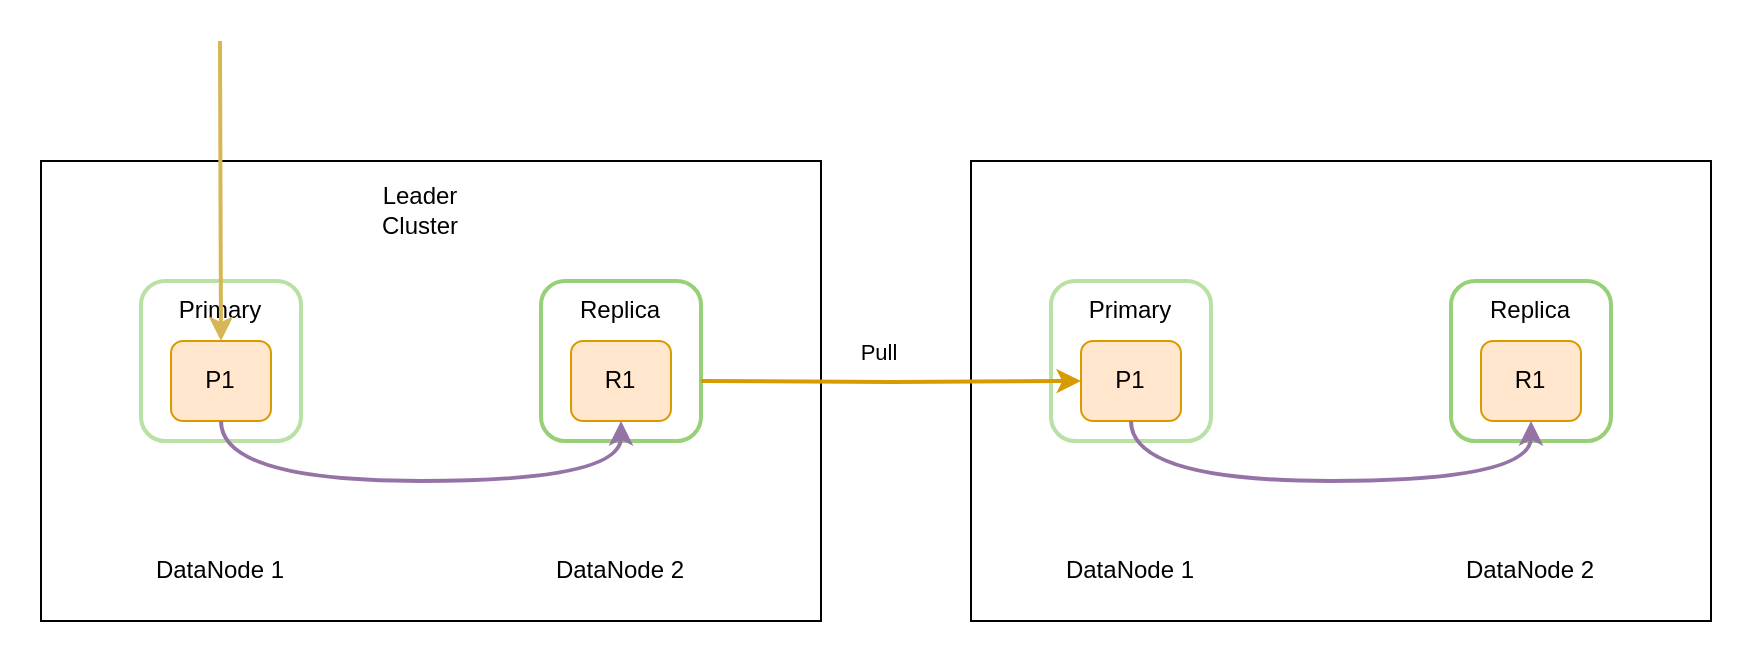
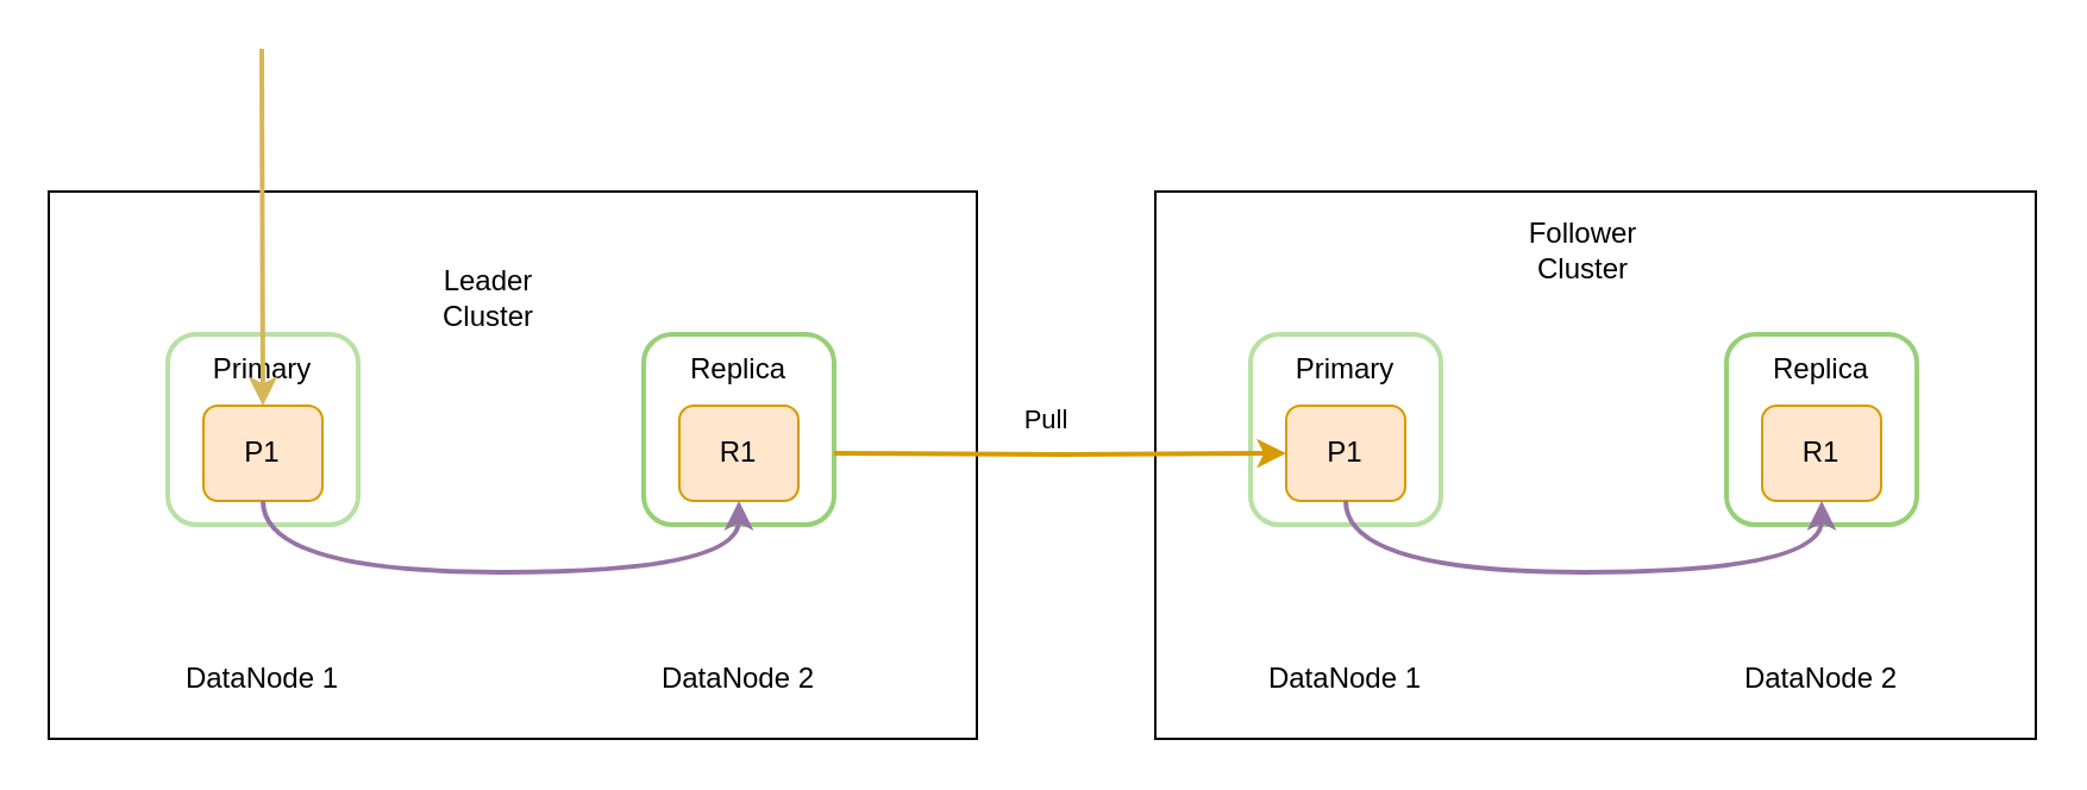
  <mxCell id="0" />
  <mxCell id="1" parent="0" />
  <mxCell id="2" value="" style="rounded=0;whiteSpace=wrap;html=1;strokeWidth=1;" vertex="1" parent="1"><mxGeometry x="20" y="80" width="390" height="230" as="geometry" /></mxCell>
  <mxCell id="3" value="" style="whiteSpace=wrap;html=1;aspect=fixed;strokeWidth=2;strokeColor=#B9E0A5;rounded=1;" vertex="1" parent="1"><mxGeometry x="70" y="140" width="80" height="80" as="geometry" /></mxCell>
  <mxCell id="4" value="P1" style="rounded=1;whiteSpace=wrap;html=1;fillColor=#ffe6cc;strokeColor=#d79b00;" vertex="1" parent="1"><mxGeometry x="85" y="170" width="50" height="40" as="geometry" /></mxCell>
  <mxCell id="5" value="Primary" style="text;html=1;strokeColor=none;fillColor=none;align=center;verticalAlign=middle;whiteSpace=wrap;rounded=0;" vertex="1" parent="1"><mxGeometry x="80" y="140" width="60" height="30" as="geometry" /></mxCell>
  <mxCell id="6" value="" style="whiteSpace=wrap;html=1;aspect=fixed;rounded=1;strokeWidth=2;strokeColor=#97D077;" vertex="1" parent="1"><mxGeometry x="270" y="140" width="80" height="80" as="geometry" /></mxCell>
  <mxCell id="7" value="Replica" style="text;html=1;strokeColor=none;fillColor=none;align=center;verticalAlign=middle;whiteSpace=wrap;rounded=0;" vertex="1" parent="1"><mxGeometry x="280" y="140" width="60" height="30" as="geometry" /></mxCell>
  <mxCell id="8" value="R1" style="rounded=1;whiteSpace=wrap;html=1;fillColor=#ffe6cc;strokeColor=#d79b00;" vertex="1" parent="1"><mxGeometry x="285" y="170" width="50" height="40" as="geometry" /></mxCell>
  <mxCell id="9" value="" style="endArrow=classic;html=1;rounded=0;entryX=0.5;entryY=1;entryDx=0;entryDy=0;fillColor=#fff2cc;strokeColor=#d6b656;strokeWidth=2;" edge="1" parent="1" target="5"><mxGeometry width="50" height="50" relative="1" as="geometry"><mxPoint x="109.5" y="20" as="sourcePoint" /><mxPoint x="109.5" y="140" as="targetPoint" /></mxGeometry></mxCell>
  <mxCell id="10" style="edgeStyle=orthogonalEdgeStyle;curved=1;orthogonalLoop=1;jettySize=auto;html=1;exitX=0.5;exitY=1;exitDx=0;exitDy=0;elbow=vertical;fillColor=#e1d5e7;strokeColor=#9673a6;strokeWidth=2;" edge="1" parent="1" source="4"><mxGeometry relative="1" as="geometry"><mxPoint x="310" y="210" as="targetPoint" /><Array as="points"><mxPoint x="110" y="240" /><mxPoint x="310" y="240" /></Array></mxGeometry></mxCell>
  <mxCell id="11" value="DataNode 1" style="text;html=1;strokeColor=none;fillColor=none;align=center;verticalAlign=middle;whiteSpace=wrap;rounded=0;strokeWidth=2;" vertex="1" parent="1"><mxGeometry x="70" y="270" width="80" height="30" as="geometry" /></mxCell>
  <mxCell id="12" value="DataNode 2" style="text;html=1;strokeColor=none;fillColor=none;align=center;verticalAlign=middle;whiteSpace=wrap;rounded=0;strokeWidth=2;" vertex="1" parent="1"><mxGeometry x="270" y="270" width="80" height="30" as="geometry" /></mxCell>
- <mxCell id="13" value="Leader Cluster" style="text;html=1;strokeColor=none;fillColor=none;align=center;verticalAlign=middle;whiteSpace=wrap;rounded=0;strokeWidth=2;" vertex="1" parent="1"><mxGeometry x="180" y="90" width="60" height="30" as="geometry" /></mxCell>
+ <mxCell id="13" value="Leader Cluster" style="text;html=1;strokeColor=none;fillColor=none;align=center;verticalAlign=middle;whiteSpace=wrap;rounded=0;strokeWidth=2;" vertex="1" parent="1"><mxGeometry x="175" y="110" width="60" height="30" as="geometry" /></mxCell>
  <mxCell id="14" value="" style="rounded=0;whiteSpace=wrap;html=1;strokeWidth=1;" vertex="1" parent="1"><mxGeometry x="485" y="80" width="370" height="230" as="geometry" /></mxCell>
  <mxCell id="15" value="" style="whiteSpace=wrap;html=1;aspect=fixed;strokeWidth=2;strokeColor=#B9E0A5;rounded=1;" vertex="1" parent="1"><mxGeometry x="525" y="140" width="80" height="80" as="geometry" /></mxCell>
  <mxCell id="16" value="P1" style="rounded=1;whiteSpace=wrap;html=1;fillColor=#ffe6cc;strokeColor=#d79b00;" vertex="1" parent="1"><mxGeometry x="540" y="170" width="50" height="40" as="geometry" /></mxCell>
  <mxCell id="17" value="Primary" style="text;html=1;strokeColor=none;fillColor=none;align=center;verticalAlign=middle;whiteSpace=wrap;rounded=0;" vertex="1" parent="1"><mxGeometry x="535" y="140" width="60" height="30" as="geometry" /></mxCell>
  <mxCell id="18" value="" style="whiteSpace=wrap;html=1;aspect=fixed;rounded=1;strokeWidth=2;strokeColor=#97D077;" vertex="1" parent="1"><mxGeometry x="725" y="140" width="80" height="80" as="geometry" /></mxCell>
  <mxCell id="19" value="Replica" style="text;html=1;strokeColor=none;fillColor=none;align=center;verticalAlign=middle;whiteSpace=wrap;rounded=0;" vertex="1" parent="1"><mxGeometry x="735" y="140" width="60" height="30" as="geometry" /></mxCell>
  <mxCell id="20" value="R1" style="rounded=1;whiteSpace=wrap;html=1;fillColor=#ffe6cc;strokeColor=#d79b00;" vertex="1" parent="1"><mxGeometry x="740" y="170" width="50" height="40" as="geometry" /></mxCell>
  <mxCell id="21" style="edgeStyle=orthogonalEdgeStyle;curved=1;orthogonalLoop=1;jettySize=auto;html=1;exitX=0.5;exitY=1;exitDx=0;exitDy=0;elbow=vertical;fillColor=#e1d5e7;strokeColor=#9673a6;strokeWidth=2;" edge="1" parent="1" source="16"><mxGeometry relative="1" as="geometry"><mxPoint x="765" y="210" as="targetPoint" /><Array as="points"><mxPoint x="565" y="240" /><mxPoint x="765" y="240" /></Array></mxGeometry></mxCell>
  <mxCell id="22" value="DataNode 1" style="text;html=1;strokeColor=none;fillColor=none;align=center;verticalAlign=middle;whiteSpace=wrap;rounded=0;strokeWidth=2;" vertex="1" parent="1"><mxGeometry x="525" y="270" width="80" height="30" as="geometry" /></mxCell>
  <mxCell id="23" value="DataNode 2" style="text;html=1;strokeColor=none;fillColor=none;align=center;verticalAlign=middle;whiteSpace=wrap;rounded=0;strokeWidth=2;" vertex="1" parent="1"><mxGeometry x="725" y="270" width="80" height="30" as="geometry" /></mxCell>
+ <mxCell id="24" value="Follower&lt;br&gt;Cluster" style="text;html=1;strokeColor=none;fillColor=none;align=center;verticalAlign=middle;whiteSpace=wrap;rounded=0;strokeWidth=2;" vertex="1" parent="1"><mxGeometry x="635" y="90" width="60" height="30" as="geometry" /></mxCell>
  <mxCell id="25" style="edgeStyle=orthogonalEdgeStyle;rounded=0;orthogonalLoop=1;jettySize=auto;html=1;exitX=1;exitY=0.5;exitDx=0;exitDy=0;entryX=0;entryY=0.5;entryDx=0;entryDy=0;strokeWidth=2;fillColor=#ffe6cc;strokeColor=#d79b00;" edge="1" parent="1" target="16"><mxGeometry relative="1" as="geometry"><mxPoint x="350" y="190" as="sourcePoint" /></mxGeometry></mxCell>
  <mxCell id="26" value="Pull" style="edgeLabel;html=1;align=center;verticalAlign=middle;resizable=0;points=[];" vertex="1" connectable="0" parent="25"><mxGeometry x="-0.116" y="-1" relative="1" as="geometry"><mxPoint x="5" y="-16" as="offset" /></mxGeometry></mxCell>
